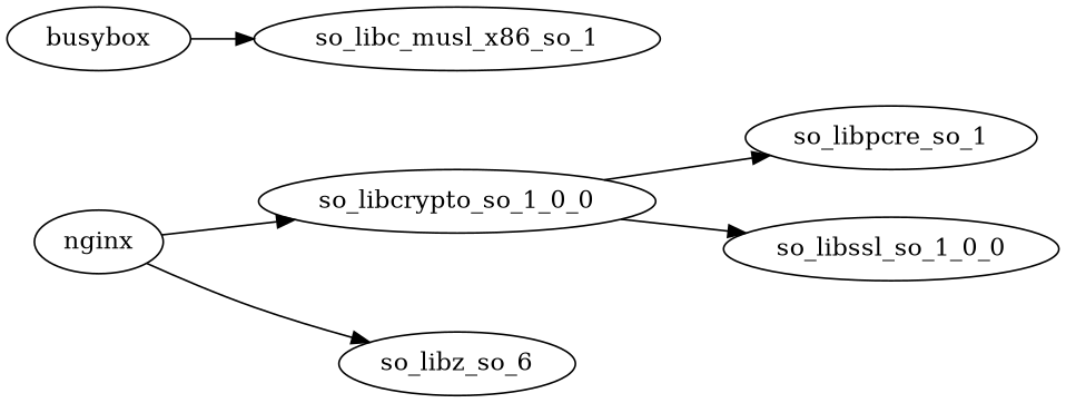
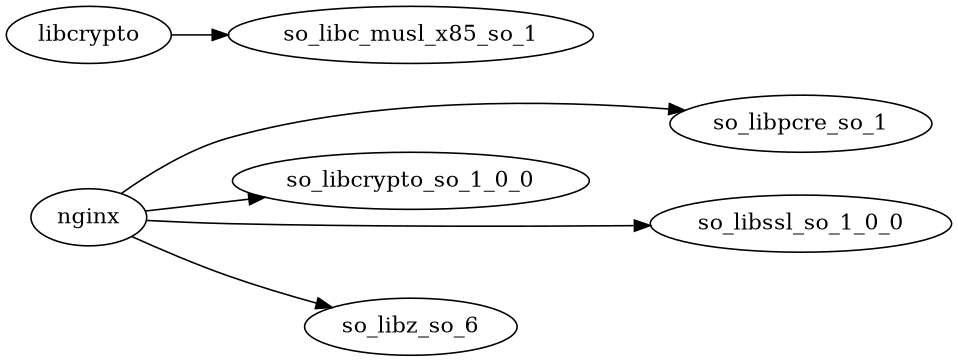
  digraph {
    rankdir=LR
    nginx
    so_libcrypto_so_1_0_0
    so_libpcre_so_1
    so_libssl_so_1_0_0
    n5 [label=so_libz_so_6]
-   busybox
-   so_libc_musl_x86_so_1
+   busybox [label=libcrypto]
+   so_libc_musl_x86_so_1 [label=so_libc_musl_x85_so_1]
    nginx -> so_libcrypto_so_1_0_0
-   so_libcrypto_so_1_0_0 -> so_libpcre_so_1
-   so_libcrypto_so_1_0_0 -> so_libssl_so_1_0_0
+   nginx -> so_libpcre_so_1
+   nginx -> so_libssl_so_1_0_0
    nginx -> n5
    busybox -> so_libc_musl_x86_so_1
  }
